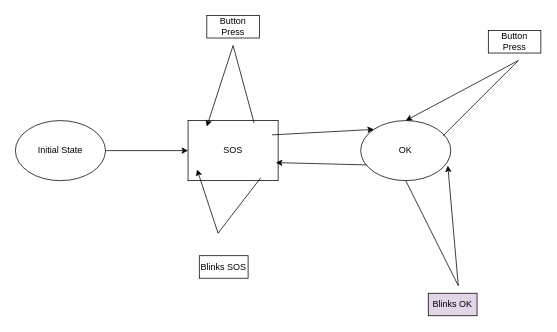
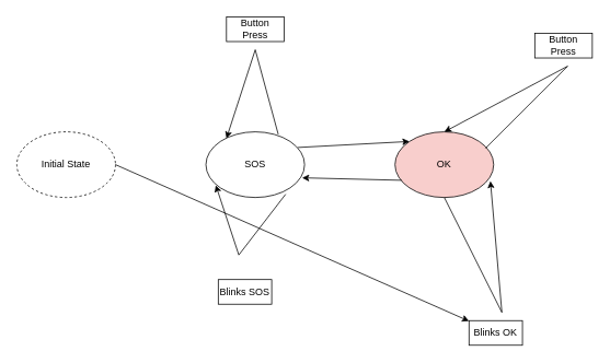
  <mxCell id="0" />
  <mxCell id="1" parent="0" />
- <mxCell id="2" value="Initial State" style="ellipse;whiteSpace=wrap;html=1;" vertex="1" parent="1"><mxGeometry x="20" y="160" width="120" height="80" as="geometry" /></mxCell>
- <mxCell id="3" value="SOS" style="whiteSpace=wrap;html=1;rounded=0;" vertex="1" parent="1"><mxGeometry x="250" y="160" width="120" height="80" as="geometry" /></mxCell>
- <mxCell id="4" value="OK" style="ellipse;whiteSpace=wrap;html=1;" vertex="1" parent="1"><mxGeometry x="480" y="160" width="120" height="80" as="geometry" /></mxCell>
- <mxCell id="5" value="" style="endArrow=classic;html=1;rounded=0;exitX=1;exitY=0.5;exitDx=0;exitDy=0;entryX=0;entryY=0.5;entryDx=0;entryDy=0;" edge="1" parent="1" source="2" target="3"><mxGeometry width="50" height="50" relative="1" as="geometry"><mxPoint x="290" y="350" as="sourcePoint" /><mxPoint x="170" y="60" as="targetPoint" /></mxGeometry></mxCell>
+ <mxCell id="2" value="Initial State" style="ellipse;whiteSpace=wrap;html=1;dashed=1;" vertex="1" parent="1"><mxGeometry x="20" y="160" width="120" height="80" as="geometry" /></mxCell>
+ <mxCell id="3" value="SOS" style="ellipse;whiteSpace=wrap;html=1;" vertex="1" parent="1"><mxGeometry x="250" y="160" width="120" height="80" as="geometry" /></mxCell>
+ <mxCell id="4" value="OK" style="ellipse;whiteSpace=wrap;html=1;fillColor=#f8cecc;" vertex="1" parent="1"><mxGeometry x="480" y="160" width="120" height="80" as="geometry" /></mxCell>
+ <mxCell id="5" value="" style="endArrow=classic;html=1;rounded=0;exitX=1;exitY=0.5;exitDx=0;exitDy=0;" edge="1" parent="1" source="2" target="15"><mxGeometry width="50" height="50" relative="1" as="geometry"><mxPoint x="290" y="350" as="sourcePoint" /><mxPoint x="170" y="60" as="targetPoint" /></mxGeometry></mxCell>
  <mxCell id="6" value="" style="endArrow=classic;html=1;rounded=0;entryX=0;entryY=0;entryDx=0;entryDy=0;exitX=0.933;exitY=0.238;exitDx=0;exitDy=0;exitPerimeter=0;" edge="1" parent="1" source="3" target="4"><mxGeometry width="50" height="50" relative="1" as="geometry"><mxPoint x="290" y="350" as="sourcePoint" /><mxPoint x="340" y="300" as="targetPoint" /></mxGeometry></mxCell>
  <mxCell id="7" value="" style="endArrow=classic;html=1;rounded=0;entryX=0.975;entryY=0.7;entryDx=0;entryDy=0;entryPerimeter=0;exitX=0.067;exitY=0.738;exitDx=0;exitDy=0;exitPerimeter=0;" edge="1" parent="1" source="4" target="3"><mxGeometry width="50" height="50" relative="1" as="geometry"><mxPoint x="330" y="440" as="sourcePoint" /><mxPoint x="380" y="390" as="targetPoint" /></mxGeometry></mxCell>
  <mxCell id="8" value="" style="endArrow=classic;html=1;rounded=0;exitX=0.808;exitY=0.95;exitDx=0;exitDy=0;exitPerimeter=0;entryX=0.1;entryY=0.813;entryDx=0;entryDy=0;entryPerimeter=0;" edge="1" parent="1" source="3" target="3"><mxGeometry width="50" height="50" relative="1" as="geometry"><mxPoint x="350" y="420" as="sourcePoint" /><mxPoint x="390" y="420" as="targetPoint" /><Array as="points"><mxPoint x="290" y="310" /></Array></mxGeometry></mxCell>
  <mxCell id="9" value="" style="endArrow=classic;html=1;rounded=0;exitX=0.733;exitY=0.038;exitDx=0;exitDy=0;exitPerimeter=0;entryX=0.208;entryY=0.1;entryDx=0;entryDy=0;entryPerimeter=0;" edge="1" parent="1" source="3" target="3"><mxGeometry width="50" height="50" relative="1" as="geometry"><mxPoint x="357" y="246" as="sourcePoint" /><mxPoint x="272" y="235" as="targetPoint" /><Array as="points"><mxPoint x="310" y="60" /></Array></mxGeometry></mxCell>
  <mxCell id="10" value="" style="endArrow=classic;html=1;rounded=0;entryX=0.5;entryY=0;entryDx=0;entryDy=0;" edge="1" parent="1" target="4"><mxGeometry width="50" height="50" relative="1" as="geometry"><mxPoint x="590" y="180" as="sourcePoint" /><mxPoint x="660" y="-10" as="targetPoint" /><Array as="points"><mxPoint x="690" y="80" /></Array></mxGeometry></mxCell>
  <mxCell id="11" value="" style="endArrow=classic;html=1;rounded=0;exitX=0.5;exitY=1;exitDx=0;exitDy=0;entryX=0.967;entryY=0.75;entryDx=0;entryDy=0;entryPerimeter=0;" edge="1" parent="1" source="4" target="4"><mxGeometry width="50" height="50" relative="1" as="geometry"><mxPoint x="600" y="330" as="sourcePoint" /><mxPoint x="650" y="280" as="targetPoint" /><Array as="points"><mxPoint x="610" y="380" /></Array></mxGeometry></mxCell>
  <mxCell id="12" value="Button Press" style="rounded=0;whiteSpace=wrap;html=1;" vertex="1" parent="1"><mxGeometry x="275" y="20" width="70" height="30" as="geometry" /></mxCell>
  <mxCell id="13" value="Button Press" style="rounded=0;whiteSpace=wrap;html=1;" vertex="1" parent="1"><mxGeometry x="650" y="40" width="70" height="30" as="geometry" /></mxCell>
  <mxCell id="14" value="Blinks SOS" style="rounded=0;whiteSpace=wrap;html=1;" vertex="1" parent="1"><mxGeometry x="265" y="340" width="65" height="30" as="geometry" /></mxCell>
- <mxCell id="15" value="Blinks OK" style="rounded=0;whiteSpace=wrap;html=1;fillColor=#e1d5e7;" vertex="1" parent="1"><mxGeometry x="570" y="390" width="65" height="30" as="geometry" /></mxCell>
+ <mxCell id="15" value="Blinks OK" style="rounded=0;whiteSpace=wrap;html=1;" vertex="1" parent="1"><mxGeometry x="570" y="390" width="65" height="30" as="geometry" /></mxCell>
